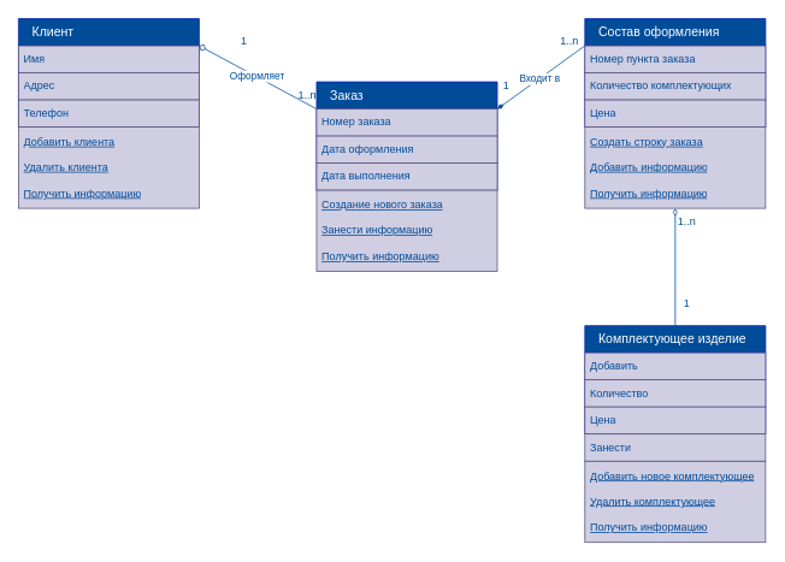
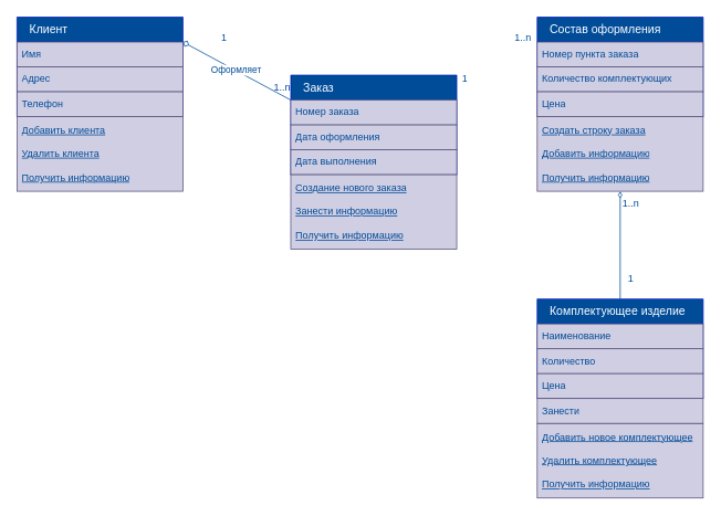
  <mxCell id="0" />
  <mxCell id="1" parent="0" />
  <mxCell id="2" value="" style="group" vertex="1" connectable="0" parent="1"><mxGeometry x="647" y="360" width="200" height="240" as="geometry" /></mxCell>
  <mxCell id="3" value="&amp;nbsp; &amp;nbsp; &lt;font style=&quot;font-size: 14px;&quot;&gt;Комплектующее изделие&lt;/font&gt;" style="swimlane;fontStyle=0;childLayout=stackLayout;horizontal=1;startSize=30;horizontalStack=0;resizeParent=1;resizeParentMax=0;resizeLast=0;collapsible=1;marginBottom=0;whiteSpace=wrap;html=1;fillColor=#004C99;fontColor=#ffffff;strokeColor=#001DBC;align=left;" vertex="1" parent="2"><mxGeometry width="200" height="120" as="geometry"><mxRectangle x="170" y="60" width="80" height="30" as="alternateBounds" /></mxGeometry></mxCell>
- <mxCell id="4" value="&lt;font color=&quot;#004c99&quot;&gt;Добавить&lt;/font&gt;" style="text;strokeColor=#56517e;fillColor=#d0cee2;align=left;verticalAlign=middle;spacingLeft=4;spacingRight=4;overflow=hidden;points=[[0,0.5],[1,0.5]];portConstraint=eastwest;rotatable=0;whiteSpace=wrap;html=1;" vertex="1" parent="3"><mxGeometry y="30" width="200" height="30" as="geometry" /></mxCell>
+ <mxCell id="4" value="&lt;font color=&quot;#004c99&quot;&gt;Наименование&lt;/font&gt;" style="text;strokeColor=#56517e;fillColor=#d0cee2;align=left;verticalAlign=middle;spacingLeft=4;spacingRight=4;overflow=hidden;points=[[0,0.5],[1,0.5]];portConstraint=eastwest;rotatable=0;whiteSpace=wrap;html=1;" vertex="1" parent="3"><mxGeometry y="30" width="200" height="30" as="geometry" /></mxCell>
  <mxCell id="5" value="&lt;font color=&quot;#004c99&quot;&gt;Количество&lt;/font&gt;" style="text;strokeColor=#56517e;fillColor=#d0cee2;align=left;verticalAlign=middle;spacingLeft=4;spacingRight=4;overflow=hidden;points=[[0,0.5],[1,0.5]];portConstraint=eastwest;rotatable=0;whiteSpace=wrap;html=1;" vertex="1" parent="3"><mxGeometry y="60" width="200" height="30" as="geometry" /></mxCell>
  <mxCell id="6" value="&lt;font color=&quot;#004c99&quot;&gt;Цена&lt;/font&gt;" style="text;strokeColor=#56517e;fillColor=#d0cee2;align=left;verticalAlign=middle;spacingLeft=4;spacingRight=4;overflow=hidden;points=[[0,0.5],[1,0.5]];portConstraint=eastwest;rotatable=0;whiteSpace=wrap;html=1;" vertex="1" parent="3"><mxGeometry y="90" width="200" height="30" as="geometry" /></mxCell>
  <mxCell id="7" value="&lt;font color=&quot;#004c99&quot;&gt;&lt;u&gt;Добавить новое комплектующее&lt;/u&gt;&lt;/font&gt;&lt;br&gt;&lt;div&gt;&lt;br&gt;&lt;/div&gt;&lt;div&gt;&lt;font color=&quot;#004c99&quot;&gt;&lt;u&gt;Удалить комплектующее&lt;/u&gt;&lt;/font&gt;&lt;/div&gt;&lt;div&gt;&lt;u style=&quot;color: rgb(0, 76, 153); background-color: initial;&quot;&gt;&lt;br&gt;&lt;/u&gt;&lt;/div&gt;&lt;div&gt;&lt;u style=&quot;color: rgb(0, 76, 153); background-color: initial;&quot;&gt;Получить информацию&lt;/u&gt;&lt;br&gt;&lt;/div&gt;" style="text;strokeColor=#56517e;fillColor=#d0cee2;align=left;verticalAlign=middle;spacingLeft=4;spacingRight=4;overflow=hidden;points=[[0,0.5],[1,0.5]];portConstraint=eastwest;rotatable=0;whiteSpace=wrap;html=1;" vertex="1" parent="2"><mxGeometry y="150" width="200" height="90" as="geometry" /></mxCell>
  <mxCell id="8" value="&lt;font color=&quot;#004c99&quot;&gt;Занести&lt;/font&gt;" style="text;strokeColor=#56517e;fillColor=#d0cee2;align=left;verticalAlign=middle;spacingLeft=4;spacingRight=4;overflow=hidden;points=[[0,0.5],[1,0.5]];portConstraint=eastwest;rotatable=0;whiteSpace=wrap;html=1;" vertex="1" parent="2"><mxGeometry y="120" width="200" height="30" as="geometry" /></mxCell>
  <mxCell id="9" value="" style="group" vertex="1" connectable="0" parent="1"><mxGeometry x="350" y="90" width="200" height="210" as="geometry" /></mxCell>
  <mxCell id="10" value="&amp;nbsp; &amp;nbsp; &lt;font style=&quot;font-size: 14px;&quot;&gt;Заказ&lt;/font&gt;" style="swimlane;fontStyle=0;childLayout=stackLayout;horizontal=1;startSize=30;horizontalStack=0;resizeParent=1;resizeParentMax=0;resizeLast=0;collapsible=1;marginBottom=0;whiteSpace=wrap;html=1;fillColor=#004C99;fontColor=#ffffff;strokeColor=#001DBC;align=left;" vertex="1" parent="9"><mxGeometry width="200" height="120" as="geometry"><mxRectangle x="170" y="60" width="80" height="30" as="alternateBounds" /></mxGeometry></mxCell>
  <mxCell id="11" value="&lt;font color=&quot;#004c99&quot;&gt;Номер заказа&lt;/font&gt;" style="text;strokeColor=#56517e;fillColor=#d0cee2;align=left;verticalAlign=middle;spacingLeft=4;spacingRight=4;overflow=hidden;points=[[0,0.5],[1,0.5]];portConstraint=eastwest;rotatable=0;whiteSpace=wrap;html=1;" vertex="1" parent="10"><mxGeometry y="30" width="200" height="30" as="geometry" /></mxCell>
  <mxCell id="12" value="&lt;font color=&quot;#004c99&quot;&gt;Дата оформления&lt;/font&gt;" style="text;strokeColor=#56517e;fillColor=#d0cee2;align=left;verticalAlign=middle;spacingLeft=4;spacingRight=4;overflow=hidden;points=[[0,0.5],[1,0.5]];portConstraint=eastwest;rotatable=0;whiteSpace=wrap;html=1;" vertex="1" parent="10"><mxGeometry y="60" width="200" height="30" as="geometry" /></mxCell>
  <mxCell id="13" value="&lt;font color=&quot;#004c99&quot;&gt;Дата выполнения&lt;/font&gt;" style="text;strokeColor=#56517e;fillColor=#d0cee2;align=left;verticalAlign=middle;spacingLeft=4;spacingRight=4;overflow=hidden;points=[[0,0.5],[1,0.5]];portConstraint=eastwest;rotatable=0;whiteSpace=wrap;html=1;" vertex="1" parent="10"><mxGeometry y="90" width="200" height="30" as="geometry" /></mxCell>
  <mxCell id="14" value="&lt;font color=&quot;#004c99&quot;&gt;&lt;u&gt;Создание нового заказа&lt;/u&gt;&lt;/font&gt;&lt;div&gt;&lt;br&gt;&lt;/div&gt;&lt;div&gt;&lt;font color=&quot;#004c99&quot;&gt;&lt;u&gt;Занести информацию&lt;/u&gt;&lt;/font&gt;&lt;/div&gt;&lt;div&gt;&lt;u style=&quot;color: rgb(0, 76, 153); background-color: initial;&quot;&gt;&lt;br&gt;&lt;/u&gt;&lt;/div&gt;&lt;div&gt;&lt;u style=&quot;color: rgb(0, 76, 153); background-color: initial;&quot;&gt;Получить информацию&lt;/u&gt;&lt;br&gt;&lt;/div&gt;" style="text;strokeColor=#56517e;fillColor=#d0cee2;align=left;verticalAlign=middle;spacingLeft=4;spacingRight=4;overflow=hidden;points=[[0,0.5],[1,0.5]];portConstraint=eastwest;rotatable=0;whiteSpace=wrap;html=1;" vertex="1" parent="9"><mxGeometry y="120" width="200" height="90" as="geometry" /></mxCell>
  <mxCell id="15" style="edgeStyle=orthogonalEdgeStyle;rounded=0;orthogonalLoop=1;jettySize=auto;html=1;exitX=0.5;exitY=0;exitDx=0;exitDy=0;endArrow=diamondThin;endFill=0;fillColor=#b1ddf0;strokeColor=#004C99;entryX=0.5;entryY=1;entryDx=0;entryDy=0;entryPerimeter=0;" edge="1" parent="1" source="3" target="23"><mxGeometry relative="1" as="geometry"><mxPoint x="740" y="280" as="targetPoint" /></mxGeometry></mxCell>
  <mxCell id="16" value="1" style="text;html=1;align=center;verticalAlign=middle;whiteSpace=wrap;rounded=0;fillColor=none;fontColor=#004C99;" vertex="1" parent="1"><mxGeometry x="730" y="320" width="60" height="30" as="geometry" /></mxCell>
  <mxCell id="17" value="1..n" style="text;html=1;align=center;verticalAlign=middle;whiteSpace=wrap;rounded=0;fillColor=none;fontColor=#004C99;" vertex="1" parent="1"><mxGeometry x="730" y="230" width="60" height="30" as="geometry" /></mxCell>
  <mxCell id="18" value="" style="group" vertex="1" connectable="0" parent="1"><mxGeometry x="647" y="20" width="200" height="210" as="geometry" /></mxCell>
  <mxCell id="19" value="&amp;nbsp; &amp;nbsp; &lt;font style=&quot;font-size: 14px;&quot;&gt;Состав оформления&lt;/font&gt;" style="swimlane;fontStyle=0;childLayout=stackLayout;horizontal=1;startSize=30;horizontalStack=0;resizeParent=1;resizeParentMax=0;resizeLast=0;collapsible=1;marginBottom=0;whiteSpace=wrap;html=1;fillColor=#004C99;fontColor=#ffffff;strokeColor=#001DBC;align=left;" vertex="1" parent="18"><mxGeometry width="200" height="120" as="geometry"><mxRectangle x="170" y="60" width="80" height="30" as="alternateBounds" /></mxGeometry></mxCell>
  <mxCell id="20" value="&lt;font color=&quot;#004c99&quot;&gt;Номер пункта заказа&lt;/font&gt;" style="text;strokeColor=#56517e;fillColor=#d0cee2;align=left;verticalAlign=middle;spacingLeft=4;spacingRight=4;overflow=hidden;points=[[0,0.5],[1,0.5]];portConstraint=eastwest;rotatable=0;whiteSpace=wrap;html=1;" vertex="1" parent="19"><mxGeometry y="30" width="200" height="30" as="geometry" /></mxCell>
  <mxCell id="21" value="&lt;font color=&quot;#004c99&quot;&gt;Количество комплектующих&lt;/font&gt;" style="text;strokeColor=#56517e;fillColor=#d0cee2;align=left;verticalAlign=middle;spacingLeft=4;spacingRight=4;overflow=hidden;points=[[0,0.5],[1,0.5]];portConstraint=eastwest;rotatable=0;whiteSpace=wrap;html=1;" vertex="1" parent="19"><mxGeometry y="60" width="200" height="30" as="geometry" /></mxCell>
  <mxCell id="22" value="&lt;font color=&quot;#004c99&quot;&gt;Цена&lt;/font&gt;" style="text;strokeColor=#56517e;fillColor=#d0cee2;align=left;verticalAlign=middle;spacingLeft=4;spacingRight=4;overflow=hidden;points=[[0,0.5],[1,0.5]];portConstraint=eastwest;rotatable=0;whiteSpace=wrap;html=1;" vertex="1" parent="19"><mxGeometry y="90" width="200" height="30" as="geometry" /></mxCell>
  <mxCell id="23" value="&lt;font color=&quot;#004c99&quot;&gt;&lt;u&gt;Создать строку заказа&lt;/u&gt;&lt;/font&gt;&lt;div&gt;&lt;br&gt;&lt;/div&gt;&lt;div&gt;&lt;font color=&quot;#004c99&quot;&gt;&lt;u&gt;Добавить информацию&lt;/u&gt;&lt;/font&gt;&lt;/div&gt;&lt;div&gt;&lt;u style=&quot;color: rgb(0, 76, 153); background-color: initial;&quot;&gt;&lt;br&gt;&lt;/u&gt;&lt;/div&gt;&lt;div&gt;&lt;u style=&quot;color: rgb(0, 76, 153); background-color: initial;&quot;&gt;Получить информацию&lt;/u&gt;&lt;br&gt;&lt;/div&gt;" style="text;strokeColor=#56517e;fillColor=#d0cee2;align=left;verticalAlign=middle;spacingLeft=4;spacingRight=4;overflow=hidden;points=[[0,0.5],[1,0.5]];portConstraint=eastwest;rotatable=0;whiteSpace=wrap;html=1;" vertex="1" parent="18"><mxGeometry y="120" width="200" height="90" as="geometry" /></mxCell>
  <mxCell id="24" value="" style="group" vertex="1" connectable="0" parent="1"><mxGeometry y="20" width="200" height="210" as="geometry" x="20" /></mxCell>
  <mxCell id="25" value="&amp;nbsp; &amp;nbsp; &lt;font style=&quot;font-size: 14px;&quot;&gt;Клиент&lt;/font&gt;" style="swimlane;fontStyle=0;childLayout=stackLayout;horizontal=1;startSize=30;horizontalStack=0;resizeParent=1;resizeParentMax=0;resizeLast=0;collapsible=1;marginBottom=0;whiteSpace=wrap;html=1;fillColor=#004C99;fontColor=#ffffff;strokeColor=#001DBC;align=left;" vertex="1" parent="24"><mxGeometry width="200" height="120" as="geometry"><mxRectangle x="170" y="60" width="80" height="30" as="alternateBounds" /></mxGeometry></mxCell>
  <mxCell id="26" value="&lt;font color=&quot;#004c99&quot;&gt;Имя&lt;/font&gt;" style="text;strokeColor=#56517e;fillColor=#d0cee2;align=left;verticalAlign=middle;spacingLeft=4;spacingRight=4;overflow=hidden;points=[[0,0.5],[1,0.5]];portConstraint=eastwest;rotatable=0;whiteSpace=wrap;html=1;" vertex="1" parent="25"><mxGeometry y="30" width="200" height="30" as="geometry" /></mxCell>
  <mxCell id="27" value="&lt;font color=&quot;#004c99&quot;&gt;Адрес&lt;/font&gt;" style="text;strokeColor=#56517e;fillColor=#d0cee2;align=left;verticalAlign=middle;spacingLeft=4;spacingRight=4;overflow=hidden;points=[[0,0.5],[1,0.5]];portConstraint=eastwest;rotatable=0;whiteSpace=wrap;html=1;" vertex="1" parent="25"><mxGeometry y="60" width="200" height="30" as="geometry" /></mxCell>
  <mxCell id="28" value="&lt;font color=&quot;#004c99&quot;&gt;Телефон&lt;/font&gt;" style="text;strokeColor=#56517e;fillColor=#d0cee2;align=left;verticalAlign=middle;spacingLeft=4;spacingRight=4;overflow=hidden;points=[[0,0.5],[1,0.5]];portConstraint=eastwest;rotatable=0;whiteSpace=wrap;html=1;" vertex="1" parent="25"><mxGeometry y="90" width="200" height="30" as="geometry" /></mxCell>
  <mxCell id="29" value="&lt;font color=&quot;#004c99&quot;&gt;&lt;u&gt;Добавить клиента&lt;/u&gt;&lt;/font&gt;&lt;div&gt;&lt;br&gt;&lt;/div&gt;&lt;div&gt;&lt;font color=&quot;#004c99&quot;&gt;&lt;u&gt;Удалить клиента&lt;/u&gt;&lt;/font&gt;&lt;/div&gt;&lt;div&gt;&lt;u style=&quot;color: rgb(0, 76, 153); background-color: initial;&quot;&gt;&lt;br&gt;&lt;/u&gt;&lt;/div&gt;&lt;div&gt;&lt;u style=&quot;color: rgb(0, 76, 153); background-color: initial;&quot;&gt;Получить информацию&lt;/u&gt;&lt;br&gt;&lt;/div&gt;" style="text;strokeColor=#56517e;fillColor=#d0cee2;align=left;verticalAlign=middle;spacingLeft=4;spacingRight=4;overflow=hidden;points=[[0,0.5],[1,0.5]];portConstraint=eastwest;rotatable=0;whiteSpace=wrap;html=1;" vertex="1" parent="24"><mxGeometry y="120" width="200" height="90" as="geometry" /></mxCell>
- <mxCell id="30" value="" style="endArrow=diamondThin;html=1;rounded=0;endFill=1;strokeColor=#004C99;entryX=1;entryY=0.25;entryDx=0;entryDy=0;exitX=0;exitY=0.25;exitDx=0;exitDy=0;" edge="1" parent="1" source="19" target="10"><mxGeometry width="50" height="50" relative="1" as="geometry"><mxPoint x="590" y="90" as="sourcePoint" /><mxPoint x="630" y="100" as="targetPoint" /></mxGeometry></mxCell>
- <mxCell id="31" value="Входит в" style="edgeLabel;html=1;align=center;verticalAlign=middle;resizable=0;points=[];fontColor=#004C99;" vertex="1" connectable="0" parent="30"><mxGeometry x="0.047" relative="1" as="geometry"><mxPoint x="1" as="offset" /></mxGeometry></mxCell>
  <mxCell id="32" value="1" style="text;html=1;align=center;verticalAlign=middle;whiteSpace=wrap;rounded=0;fillColor=none;fontColor=#004C99;" vertex="1" parent="1"><mxGeometry x="530" y="80" width="60" height="30" as="geometry" /></mxCell>
  <mxCell id="33" value="1..n" style="text;html=1;align=center;verticalAlign=middle;whiteSpace=wrap;rounded=0;fillColor=none;fontColor=#004C99;" vertex="1" parent="1"><mxGeometry x="600" y="30" width="60" height="30" as="geometry" /></mxCell>
  <mxCell id="34" value="" style="endArrow=diamond;html=1;rounded=0;endFill=0;strokeColor=#004C99;entryX=1;entryY=0.25;entryDx=0;entryDy=0;exitX=0;exitY=0.25;exitDx=0;exitDy=0;" edge="1" parent="1" source="10" target="25"><mxGeometry width="50" height="50" relative="1" as="geometry"><mxPoint x="387" y="10" as="sourcePoint" /><mxPoint x="290" y="80" as="targetPoint" /></mxGeometry></mxCell>
  <mxCell id="35" value="Оформляет" style="edgeLabel;html=1;align=center;verticalAlign=middle;resizable=0;points=[];fontColor=#004C99;" vertex="1" connectable="0" parent="34"><mxGeometry x="0.047" relative="1" as="geometry"><mxPoint x="1" as="offset" /></mxGeometry></mxCell>
  <mxCell id="36" value="1" style="text;html=1;align=center;verticalAlign=middle;whiteSpace=wrap;rounded=0;fillColor=none;fontColor=#004C99;" vertex="1" parent="1"><mxGeometry x="240" y="30" width="60" height="30" as="geometry" /></mxCell>
  <mxCell id="37" value="1..n" style="text;html=1;align=center;verticalAlign=middle;whiteSpace=wrap;rounded=0;fillColor=none;fontColor=#004C99;" vertex="1" parent="1"><mxGeometry x="310" y="90" width="60" height="30" as="geometry" /></mxCell>
